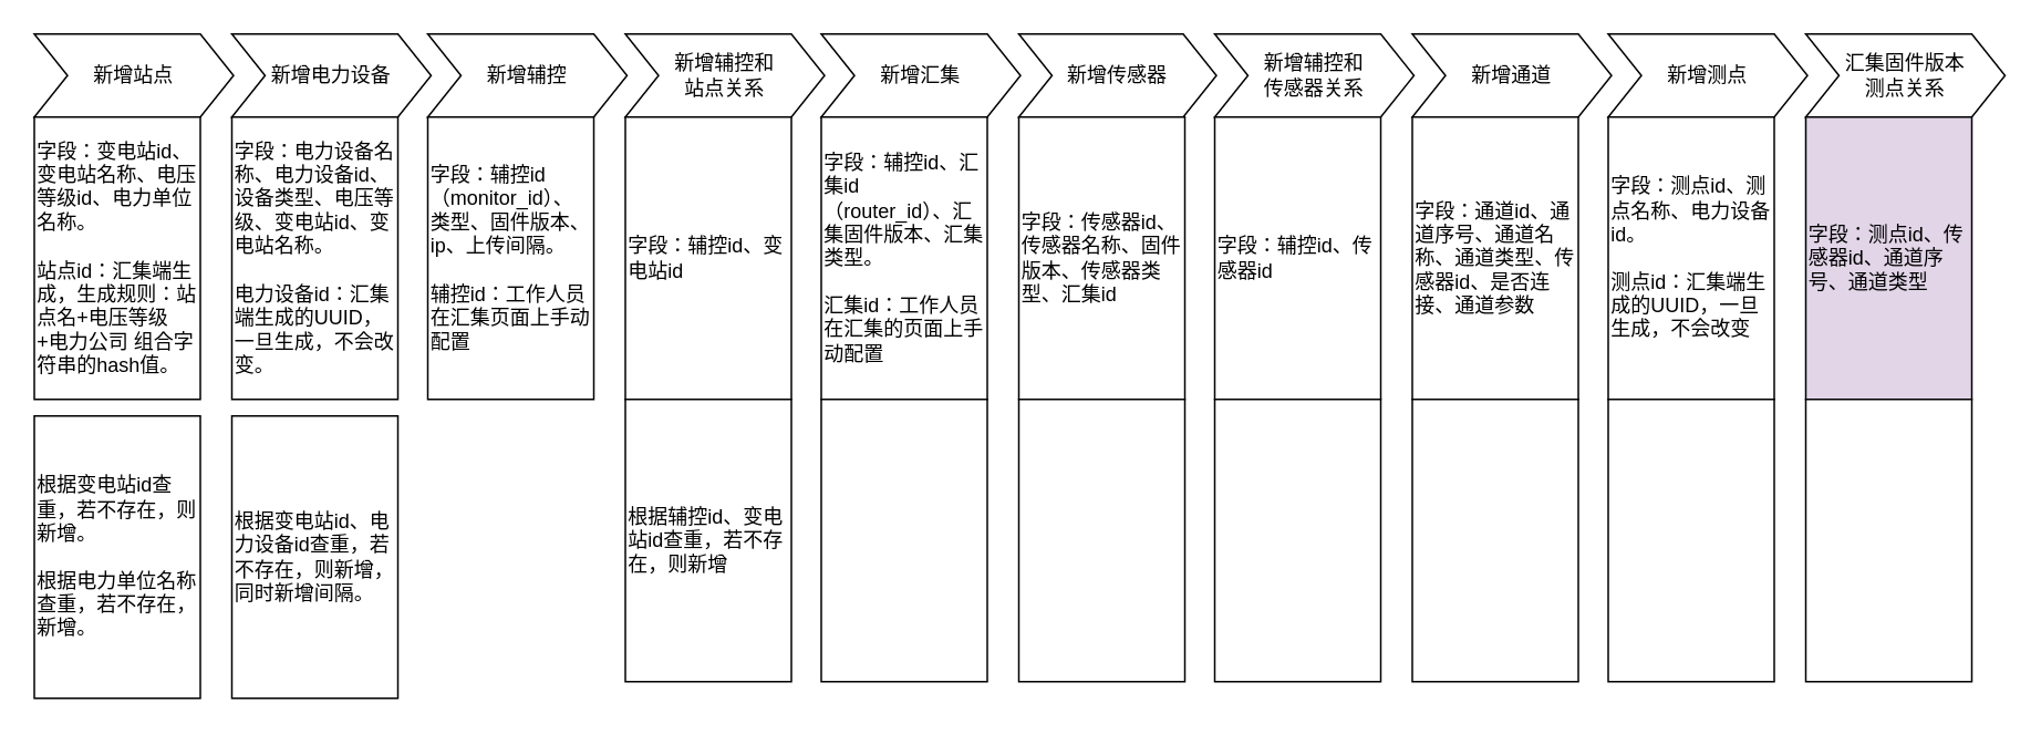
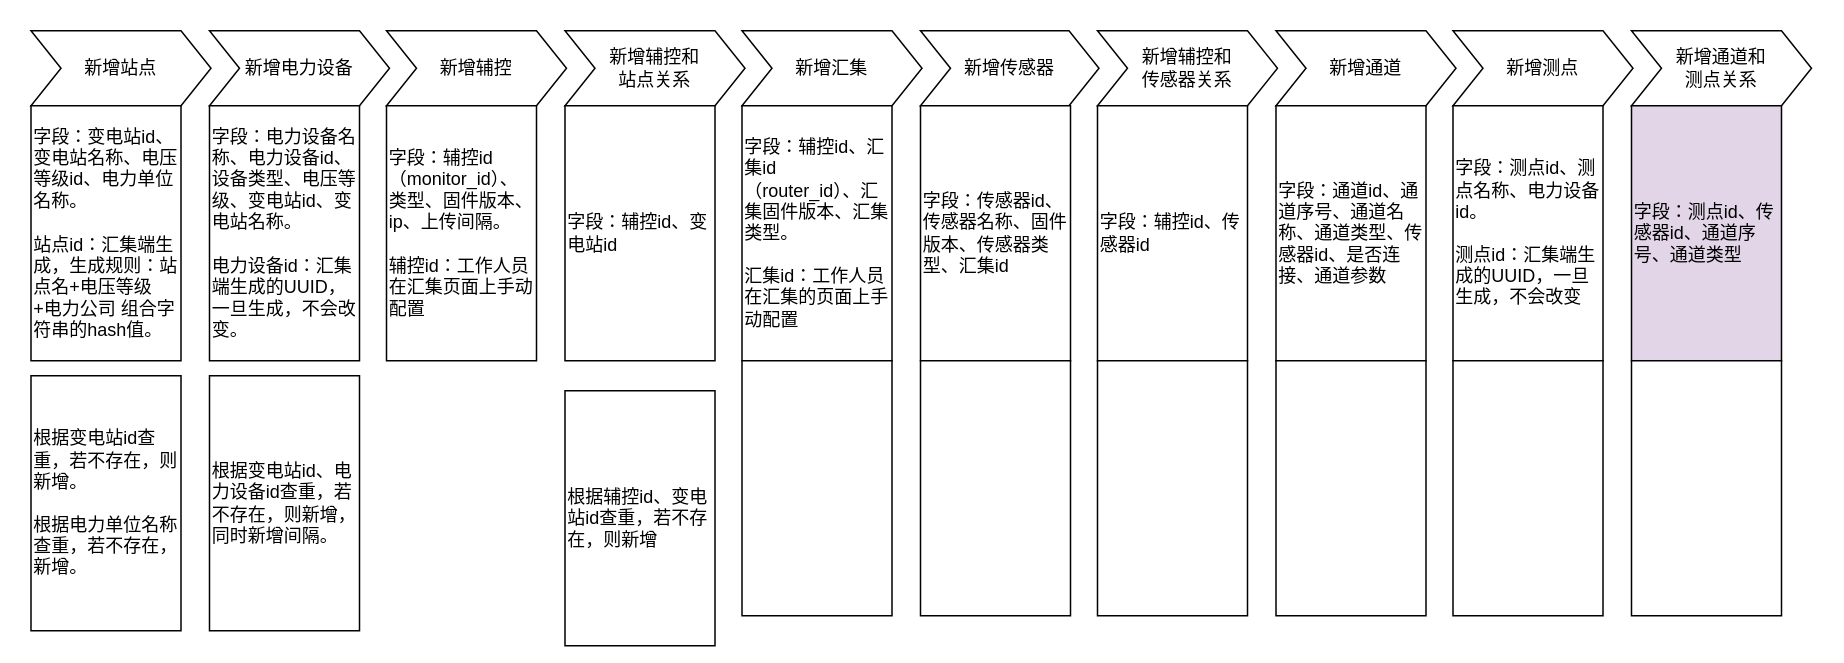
  <mxCell id="0" />
  <mxCell id="1" parent="0" />
  <mxCell id="2" value="" style="group" parent="1" vertex="1" connectable="0"><mxGeometry x="20" y="20" width="120" height="220" as="geometry" /></mxCell>
  <mxCell id="3" value="新增站点" style="shape=step;perimeter=stepPerimeter;whiteSpace=wrap;html=1;fixedSize=1;" parent="2" vertex="1"><mxGeometry width="120" height="50" as="geometry" /></mxCell>
  <mxCell id="4" value="字段：变电站id、变电站名称、电压等级id、电力单位名称。&lt;br&gt;&lt;br&gt;站点id：汇集端生成，生成规则：站点名+电压等级+电力公司 组合字符串的hash值。" style="rounded=0;whiteSpace=wrap;html=1;align=left;" parent="2" vertex="1"><mxGeometry y="50" width="100" height="170" as="geometry" /></mxCell>
  <mxCell id="5" value="" style="group;align=center;" parent="1" vertex="1" connectable="0"><mxGeometry x="139" y="20" width="120" height="220" as="geometry" /></mxCell>
  <mxCell id="6" value="新增电力设备" style="shape=step;perimeter=stepPerimeter;whiteSpace=wrap;html=1;fixedSize=1;align=center;" parent="5" vertex="1"><mxGeometry width="120" height="50" as="geometry" /></mxCell>
  <mxCell id="7" value="字段：电力设备名称、电力设备id、设备类型、电压等级、变电站id、变电站名称。&lt;br&gt;&lt;br&gt;电力设备id：汇集端生成的UUID，一旦生成，不会改变。" style="rounded=0;whiteSpace=wrap;html=1;align=left;" parent="5" vertex="1"><mxGeometry y="50" width="100" height="170" as="geometry" /></mxCell>
  <mxCell id="8" value="" style="group" parent="1" vertex="1" connectable="0"><mxGeometry x="257" y="20" width="120" height="220" as="geometry" /></mxCell>
  <mxCell id="9" value="新增辅控" style="shape=step;perimeter=stepPerimeter;whiteSpace=wrap;html=1;fixedSize=1;" parent="8" vertex="1"><mxGeometry width="120" height="50" as="geometry" /></mxCell>
  <mxCell id="10" value="字段：辅控id（monitor_id）、类型、固件版本、ip、上传间隔。&lt;br&gt;&lt;br&gt;辅控id：工作人员在汇集页面上手动配置" style="rounded=0;whiteSpace=wrap;html=1;align=left;" parent="8" vertex="1"><mxGeometry y="50" width="100" height="170" as="geometry" /></mxCell>
  <mxCell id="11" value="" style="group" parent="1" vertex="1" connectable="0"><mxGeometry x="376" y="20" width="120" height="220" as="geometry" /></mxCell>
  <mxCell id="12" value="新增辅控和&lt;br&gt;站点关系" style="shape=step;perimeter=stepPerimeter;whiteSpace=wrap;html=1;fixedSize=1;" parent="11" vertex="1"><mxGeometry width="120" height="50" as="geometry" /></mxCell>
  <mxCell id="13" value="字段：辅控id、变电站id" style="rounded=0;whiteSpace=wrap;html=1;align=left;" parent="11" vertex="1"><mxGeometry y="50" width="100" height="170" as="geometry" /></mxCell>
  <mxCell id="14" value="" style="group" parent="1" vertex="1" connectable="0"><mxGeometry x="494" y="20" width="120" height="220" as="geometry" /></mxCell>
  <mxCell id="15" value="新增汇集" style="shape=step;perimeter=stepPerimeter;whiteSpace=wrap;html=1;fixedSize=1;" parent="14" vertex="1"><mxGeometry width="120" height="50" as="geometry" /></mxCell>
  <mxCell id="16" value="字段：辅控id、汇集id（router_id）、汇集固件版本、汇集类型。&lt;br&gt;&lt;br&gt;汇集id：工作人员在汇集的页面上手动配置" style="rounded=0;whiteSpace=wrap;html=1;align=left;" parent="14" vertex="1"><mxGeometry y="50" width="100" height="170" as="geometry" /></mxCell>
  <mxCell id="17" value="" style="group" parent="1" vertex="1" connectable="0"><mxGeometry x="613" y="20" width="119" height="220" as="geometry" /></mxCell>
  <mxCell id="18" value="新增传感器" style="shape=step;perimeter=stepPerimeter;whiteSpace=wrap;html=1;fixedSize=1;" parent="17" vertex="1"><mxGeometry width="119" height="50" as="geometry" /></mxCell>
  <mxCell id="19" value="字段：传感器id、传感器名称、固件版本、传感器类型、汇集id" style="rounded=0;whiteSpace=wrap;html=1;align=left;" parent="17" vertex="1"><mxGeometry y="50" width="100" height="170" as="geometry" /></mxCell>
  <mxCell id="20" value="" style="group" parent="1" vertex="1" connectable="0"><mxGeometry x="731" y="20" width="120" height="220" as="geometry" /></mxCell>
  <mxCell id="21" value="新增辅控和&lt;br&gt;传感器关系" style="shape=step;perimeter=stepPerimeter;whiteSpace=wrap;html=1;fixedSize=1;" parent="20" vertex="1"><mxGeometry width="120" height="50" as="geometry" /></mxCell>
  <mxCell id="22" value="字段：辅控id、传感器id" style="rounded=0;whiteSpace=wrap;html=1;align=left;" parent="20" vertex="1"><mxGeometry y="50" width="100" height="170" as="geometry" /></mxCell>
  <mxCell id="23" value="" style="group" parent="1" vertex="1" connectable="0"><mxGeometry x="850" y="20" width="120" height="220" as="geometry" /></mxCell>
  <mxCell id="24" value="新增通道" style="shape=step;perimeter=stepPerimeter;whiteSpace=wrap;html=1;fixedSize=1;" parent="23" vertex="1"><mxGeometry width="120" height="50" as="geometry" /></mxCell>
  <mxCell id="25" value="字段：通道id、通道序号、通道名称、通道类型、传感器id、是否连接、通道参数" style="rounded=0;whiteSpace=wrap;html=1;align=left;" parent="23" vertex="1"><mxGeometry y="50" width="100" height="170" as="geometry" /></mxCell>
  <mxCell id="26" value="" style="group" parent="1" vertex="1" connectable="0"><mxGeometry x="968" y="20" width="120" height="220" as="geometry" /></mxCell>
  <mxCell id="27" value="新增测点" style="shape=step;perimeter=stepPerimeter;whiteSpace=wrap;html=1;fixedSize=1;" parent="26" vertex="1"><mxGeometry width="120" height="50" as="geometry" /></mxCell>
  <mxCell id="28" value="字段：测点id、测点名称、电力设备id。&lt;br&gt;&lt;br&gt;测点id：汇集端生成的UUID，一旦生成，不会改变" style="rounded=0;whiteSpace=wrap;html=1;align=left;" parent="26" vertex="1"><mxGeometry y="50" width="100" height="170" as="geometry" /></mxCell>
  <mxCell id="29" value="" style="group" parent="1" vertex="1" connectable="0"><mxGeometry x="1087" y="20" width="120" height="220" as="geometry" /></mxCell>
- <mxCell id="30" value="汇集固件版本&lt;br&gt;测点关系" style="shape=step;perimeter=stepPerimeter;whiteSpace=wrap;html=1;fixedSize=1;" parent="29" vertex="1"><mxGeometry width="120" height="50" as="geometry" /></mxCell>
+ <mxCell id="30" value="新增通道和&lt;br&gt;测点关系" style="shape=step;perimeter=stepPerimeter;whiteSpace=wrap;html=1;fixedSize=1;" parent="29" vertex="1"><mxGeometry width="120" height="50" as="geometry" /></mxCell>
  <mxCell id="31" value="字段：测点id、传感器id、通道序号、通道类型" style="rounded=0;whiteSpace=wrap;html=1;align=left;fillColor=#e1d5e7;" parent="29" vertex="1"><mxGeometry y="50" width="100" height="170" as="geometry" /></mxCell>
  <mxCell id="32" value="根据变电站id查重，若不存在，则新增。&lt;br&gt;&lt;br&gt;根据电力单位名称查重，若不存在，新增。" style="rounded=0;whiteSpace=wrap;html=1;align=left;" parent="1" vertex="1"><mxGeometry x="20" y="250" width="100" height="170" as="geometry" /></mxCell>
  <mxCell id="33" value="根据变电站id、电力设备id查重，若不存在，则新增，同时新增间隔。" style="rounded=0;whiteSpace=wrap;html=1;align=left;" parent="1" vertex="1"><mxGeometry x="139" y="250" width="100" height="170" as="geometry" /></mxCell>
- <mxCell id="34" value="根据辅控id、变电站id查重，若不存在，则新增" style="rounded=0;whiteSpace=wrap;html=1;align=left;" parent="1" vertex="1"><mxGeometry x="376" y="240" width="100" height="170" as="geometry" /></mxCell>
+ <mxCell id="34" value="根据辅控id、变电站id查重，若不存在，则新增" style="rounded=0;whiteSpace=wrap;html=1;align=left;" parent="1" vertex="1"><mxGeometry x="376" y="260" width="100" height="170" as="geometry" /></mxCell>
  <mxCell id="35" value="" style="rounded=0;whiteSpace=wrap;html=1;align=left;" parent="1" vertex="1"><mxGeometry x="494" y="240" width="100" height="170" as="geometry" /></mxCell>
  <mxCell id="36" value="" style="rounded=0;whiteSpace=wrap;html=1;align=left;" parent="1" vertex="1"><mxGeometry x="613" y="240" width="100" height="170" as="geometry" /></mxCell>
  <mxCell id="37" value="" style="rounded=0;whiteSpace=wrap;html=1;align=left;" parent="1" vertex="1"><mxGeometry x="731" y="240" width="100" height="170" as="geometry" /></mxCell>
  <mxCell id="38" value="" style="rounded=0;whiteSpace=wrap;html=1;align=left;" parent="1" vertex="1"><mxGeometry x="850" y="240" width="100" height="170" as="geometry" /></mxCell>
  <mxCell id="39" value="" style="rounded=0;whiteSpace=wrap;html=1;align=left;" parent="1" vertex="1"><mxGeometry x="968" y="240" width="100" height="170" as="geometry" /></mxCell>
  <mxCell id="40" value="" style="rounded=0;whiteSpace=wrap;html=1;align=left;" parent="1" vertex="1"><mxGeometry x="1087" y="240" width="100" height="170" as="geometry" /></mxCell>
